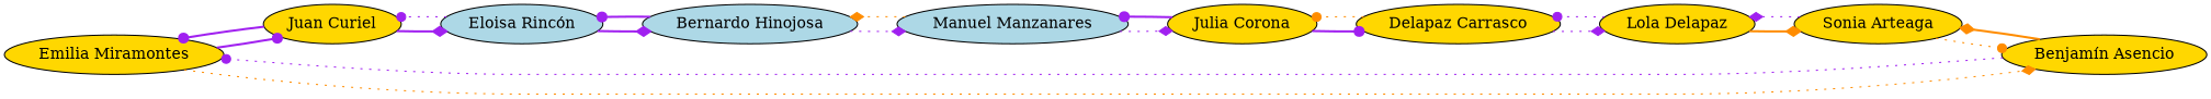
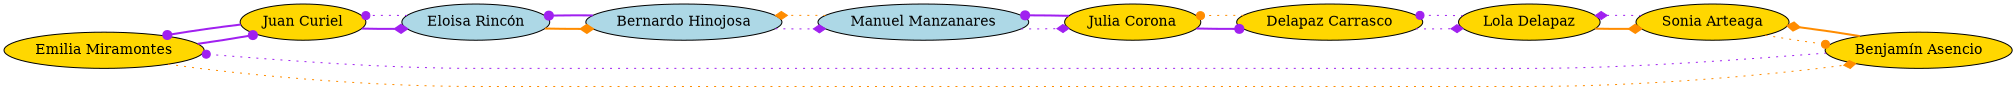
  digraph {
    rankdir=LR
    node [fillcolor=gold style=filled]
    edge [arrowhead=dot color=purple style=dotted]
    n1 [label="Emilia Miramontes"]
    n2 [label="Juan Curiel"]
    n3 [label="Benjamín Asencio"]
    n4 [fillcolor=lightblue label="Eloisa Rincón"]
    n5 [label="Sonia Arteaga"]
    n6 [fillcolor=lightblue label="Bernardo Hinojosa"]
    n7 [fillcolor=lightblue label="Manuel Manzanares"]
    n8 [label="Julia Corona"]
    n9 [label="Delapaz Carrasco"]
    n10 [label="Lola Delapaz"]
    n1 -> n2 [style=bold]
    n1 -> n3 [arrowhead=diamond color=darkorange]
    n2 -> n1 [style=bold]
    n2 -> n4 [arrowhead=diamond style=bold]
    n3 -> n1
    n3 -> n5 [arrowhead=diamond color=darkorange style=bold]
    n4 -> n2
-   n4 -> n6 [arrowhead=diamond style=bold]
+   n4 -> n6 [arrowhead=diamond color=darkorange style=bold]
    n5 -> n3 [color=darkorange]
    n5 -> n10 [arrowhead=diamond]
    n6 -> n4 [style=bold]
    n6 -> n7 [arrowhead=diamond]
    n7 -> n6 [arrowhead=diamond color=darkorange]
    n7 -> n8 [arrowhead=diamond]
    n8 -> n7 [style=bold]
    n8 -> n9 [style=bold]
    n9 -> n8 [color=darkorange]
    n9 -> n10 [arrowhead=diamond]
    n10 -> n5 [arrowhead=diamond color=darkorange style=bold]
    n10 -> n9
  }
